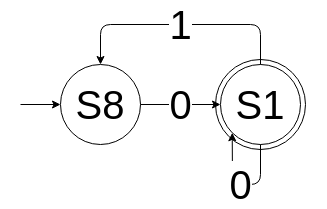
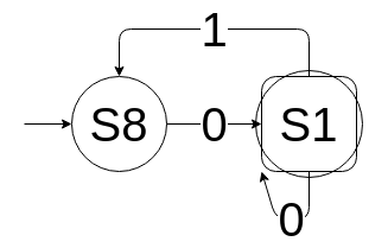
  <mxCell id="0" />
  <mxCell id="1" parent="0" />
  <mxCell id="2" value="&lt;font style=&quot;font-size: 40px&quot;&gt;S8&lt;/font&gt;" style="ellipse;whiteSpace=wrap;html=1;aspect=fixed;" parent="1" vertex="1"><mxGeometry x="60" y="60" width="80" height="80" as="geometry" /></mxCell>
- <mxCell id="3" value="&lt;font style=&quot;font-size: 40px&quot;&gt;S1&lt;/font&gt;" style="ellipse;whiteSpace=wrap;html=1;aspect=fixed;" parent="1" vertex="1"><mxGeometry x="220" y="60" width="80" height="80" as="geometry" /></mxCell>
+ <mxCell id="3" value="&lt;font style=&quot;font-size: 40px&quot;&gt;S1&lt;/font&gt;" style="whiteSpace=wrap;html=1;aspect=fixed;rounded=1;" parent="1" vertex="1"><mxGeometry x="220" y="60" width="80" height="80" as="geometry" /></mxCell>
  <mxCell id="4" value="0" style="endArrow=classic;html=1;fontSize=40;exitX=1;exitY=0.5;exitDx=0;exitDy=0;entryX=0;entryY=0.5;entryDx=0;entryDy=0;" parent="1" source="2" target="3" edge="1"><mxGeometry width="50" height="50" relative="1" as="geometry"><mxPoint x="210" y="170" as="sourcePoint" /><mxPoint x="260" y="120" as="targetPoint" /></mxGeometry></mxCell>
  <mxCell id="5" value="" style="ellipse;whiteSpace=wrap;html=1;aspect=fixed;fontSize=40;fillColor=none;" parent="1" vertex="1"><mxGeometry x="215" y="55" width="90" height="90" as="geometry" /></mxCell>
  <mxCell id="6" value="1" style="endArrow=classic;html=1;fontSize=40;exitX=0.5;exitY=0;exitDx=0;exitDy=0;entryX=0.5;entryY=0;entryDx=0;entryDy=0;" parent="1" source="3" target="2" edge="1"><mxGeometry width="50" height="50" relative="1" as="geometry"><mxPoint x="270" y="40" as="sourcePoint" /><mxPoint x="220" y="-10" as="targetPoint" /><Array as="points"><mxPoint x="260" y="20" /><mxPoint x="100" y="20" /></Array></mxGeometry></mxCell>
  <mxCell id="7" value="" style="endArrow=classic;html=1;fontSize=40;entryX=0;entryY=0.5;entryDx=0;entryDy=0;" parent="1" target="2" edge="1"><mxGeometry width="50" height="50" relative="1" as="geometry"><mxPoint x="20" y="100" as="sourcePoint" /><mxPoint x="0" y="70" as="targetPoint" /></mxGeometry></mxCell>
  <mxCell id="8" value="0" style="endArrow=classic;html=1;fontSize=40;exitX=0.5;exitY=1;exitDx=0;exitDy=0;entryX=0;entryY=1;entryDx=0;entryDy=0;" edge="1" parent="1" source="3" target="3"><mxGeometry width="50" height="50" relative="1" as="geometry"><mxPoint x="250" y="200" as="sourcePoint" /><mxPoint x="300" y="150" as="targetPoint" /><Array as="points"><mxPoint x="260" y="180" /><mxPoint x="232" y="180" /></Array></mxGeometry></mxCell>
